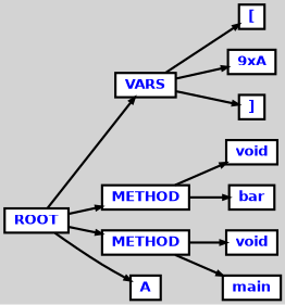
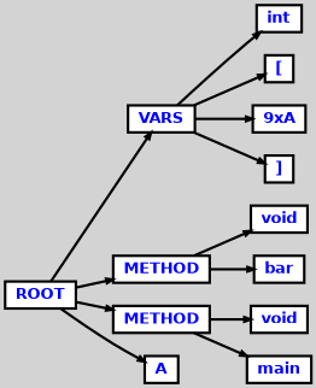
  digraph {
    bgcolor=lightgrey
    ordering=out
    rankdir=LR
    ranksep=.4
    node [color=black fillcolor=white fixedsize=false fontcolor=blue fontname="Helvetica-bold" fontsize=12 shape=box style="filled, solid, bold"]
    edge [arrowsize=.5 color=black style=bold]
    n1 [height=.25 label=ROOT width=.25]
    n2 [height=.25 label=VARS width=.25]
    n3 [height=.25 label=METHOD width=.25]
    n4 [height=.25 label=METHOD width=.25]
    n5 [height=.25 label=A width=.25]
+   n6 [height=.25 label=int width=.25]
    n7 [height=.25 label="[" width=.25]
    n8 [height=.25 label="9xA" width=.25]
    n9 [height=.25 label="]" width=.25]
    n10 [height=.25 label=void width=.25]
    n11 [height=.25 label=bar width=.25]
    n12 [height=.25 label=void width=.25]
    n13 [height=.25 label=main width=.25]
    n1 -> n2
    n1 -> n3
    n1 -> n4
    n1 -> n5
+   n2 -> n6
    n2 -> n7
    n2 -> n8
    n2 -> n9
    n3 -> n10
    n3 -> n11
    n4 -> n12
    n4 -> n13
  }
